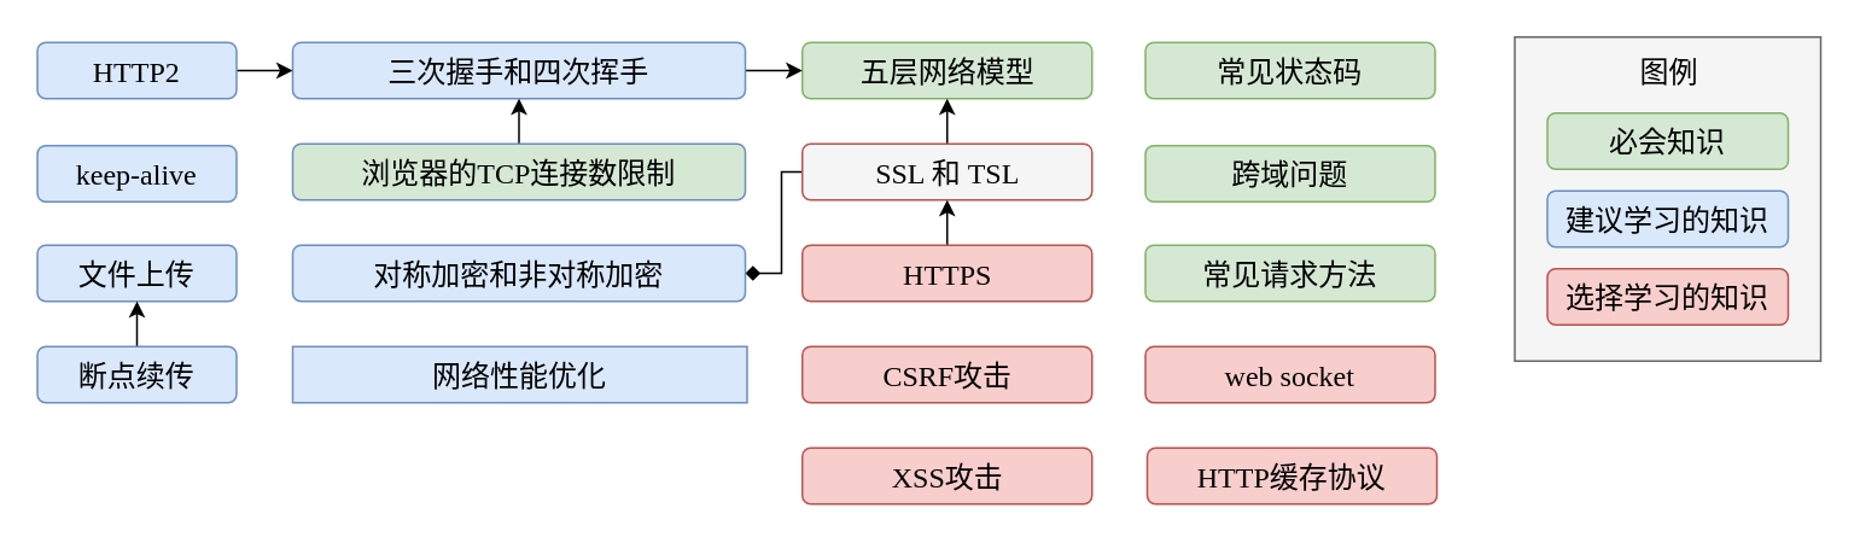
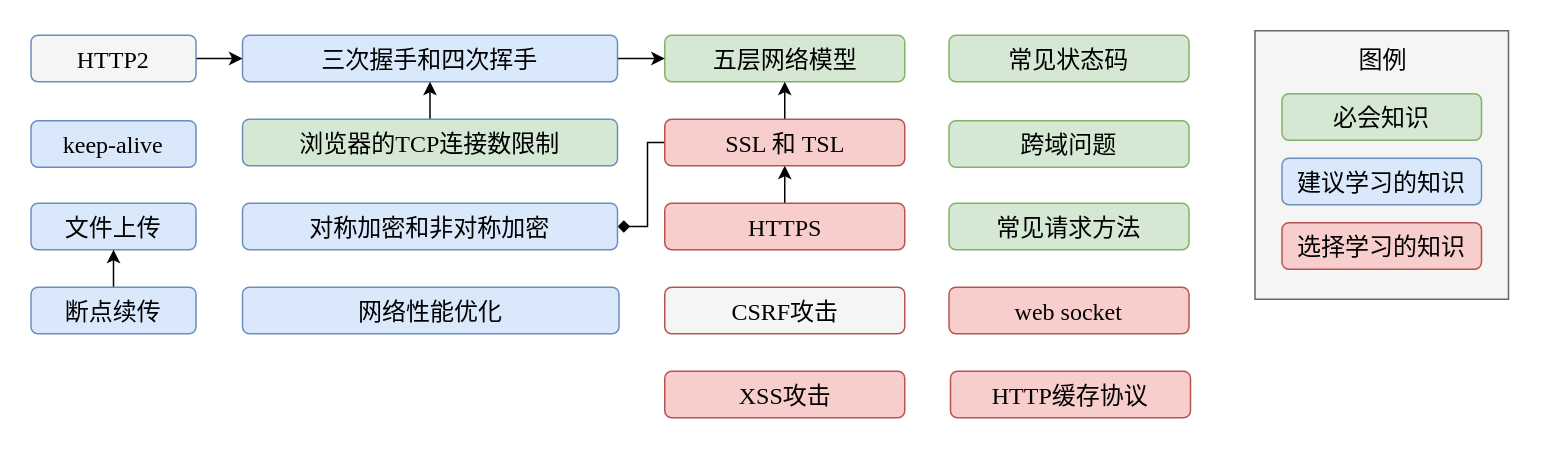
  <mxCell id="0" />
  <mxCell id="1" parent="0" />
  <mxCell id="2" value="" style="group" parent="1" vertex="1" connectable="0"><mxGeometry x="836" y="20" width="169" height="179" as="geometry" /></mxCell>
  <mxCell id="3" value="" style="rounded=0;whiteSpace=wrap;html=1;fontFamily=Roboto Mono;fontSize=16;fillColor=#f5f5f5;strokeColor=#666666;fontColor=#333333;" parent="2" vertex="1"><mxGeometry width="169" height="179" as="geometry" /></mxCell>
  <mxCell id="4" value="图例" style="text;html=1;align=center;verticalAlign=middle;resizable=0;points=[];autosize=1;strokeColor=none;fontSize=16;fontFamily=Roboto Mono;" parent="2" vertex="1"><mxGeometry x="63.5" y="7" width="42" height="23" as="geometry" /></mxCell>
  <mxCell id="5" value="必会知识" style="rounded=1;whiteSpace=wrap;html=1;fillColor=#d5e8d4;strokeColor=#82b366;fontSize=16;fontFamily=Roboto Mono;" parent="2" vertex="1"><mxGeometry x="18" y="42" width="133" height="31" as="geometry" /></mxCell>
  <mxCell id="6" value="建议学习的知识" style="rounded=1;whiteSpace=wrap;html=1;fillColor=#dae8fc;strokeColor=#6c8ebf;fontSize=16;fontFamily=Roboto Mono;" parent="2" vertex="1"><mxGeometry x="18" y="85" width="133" height="31" as="geometry" /></mxCell>
  <mxCell id="7" value="选择学习的知识" style="rounded=1;whiteSpace=wrap;html=1;fillColor=#f8cecc;strokeColor=#b85450;fontSize=16;fontFamily=Roboto Mono;" parent="2" vertex="1"><mxGeometry x="18" y="128" width="133" height="31" as="geometry" /></mxCell>
  <mxCell id="8" value="五层网络模型" style="rounded=1;whiteSpace=wrap;html=1;fillColor=#d5e8d4;strokeColor=#82b366;fontSize=16;fontFamily=Roboto Mono;" vertex="1" parent="1"><mxGeometry x="442.5" y="23" width="160" height="31" as="geometry" /></mxCell>
  <mxCell id="9" style="edgeStyle=orthogonalEdgeStyle;rounded=0;orthogonalLoop=1;jettySize=auto;html=1;entryX=0;entryY=0.5;entryDx=0;entryDy=0;" edge="1" parent="1" source="10" target="8"><mxGeometry relative="1" as="geometry" /></mxCell>
  <mxCell id="10" value="三次握手和四次挥手" style="rounded=1;whiteSpace=wrap;html=1;fillColor=#dae8fc;strokeColor=#6c8ebf;fontSize=16;fontFamily=Roboto Mono;" vertex="1" parent="1"><mxGeometry x="161" y="23" width="250" height="31" as="geometry" /></mxCell>
  <mxCell id="11" style="edgeStyle=orthogonalEdgeStyle;rounded=0;orthogonalLoop=1;jettySize=auto;html=1;entryX=0.5;entryY=1;entryDx=0;entryDy=0;" edge="1" parent="1" source="12" target="10"><mxGeometry relative="1" as="geometry" /></mxCell>
  <mxCell id="12" value="浏览器的TCP连接数限制" style="rounded=1;whiteSpace=wrap;html=1;fillColor=#d5e8d4;strokeColor=#6c8ebf;fontSize=16;fontFamily=Roboto Mono;" vertex="1" parent="1"><mxGeometry x="161" y="79" width="250" height="31" as="geometry" /></mxCell>
  <mxCell id="13" style="edgeStyle=orthogonalEdgeStyle;rounded=0;orthogonalLoop=1;jettySize=auto;html=1;entryX=0.5;entryY=1;entryDx=0;entryDy=0;" edge="1" parent="1" source="15" target="8"><mxGeometry relative="1" as="geometry" /></mxCell>
  <mxCell id="14" style="edgeStyle=orthogonalEdgeStyle;rounded=0;orthogonalLoop=1;jettySize=auto;html=1;entryX=1;entryY=0.5;entryDx=0;entryDy=0;endArrow=diamond;" edge="1" parent="1" source="15" target="26"><mxGeometry relative="1" as="geometry"><Array as="points"><mxPoint x="431" y="95" /><mxPoint x="431" y="151" /></Array></mxGeometry></mxCell>
- <mxCell id="15" value="SSL 和 TSL" style="rounded=1;whiteSpace=wrap;html=1;fillColor=#f5f5f5;strokeColor=#b85450;fontSize=16;fontFamily=Roboto Mono;" vertex="1" parent="1"><mxGeometry x="442.5" y="79" width="160" height="31" as="geometry" /></mxCell>
+ <mxCell id="15" value="SSL 和 TSL" style="rounded=1;whiteSpace=wrap;html=1;fillColor=#f8cecc;strokeColor=#b85450;fontSize=16;fontFamily=Roboto Mono;" vertex="1" parent="1"><mxGeometry x="442.5" y="79" width="160" height="31" as="geometry" /></mxCell>
  <mxCell id="16" style="edgeStyle=orthogonalEdgeStyle;rounded=0;orthogonalLoop=1;jettySize=auto;html=1;" edge="1" parent="1" source="17" target="15"><mxGeometry relative="1" as="geometry" /></mxCell>
  <mxCell id="17" value="HTTPS" style="rounded=1;whiteSpace=wrap;html=1;fillColor=#f8cecc;strokeColor=#b85450;fontSize=16;fontFamily=Roboto Mono;" vertex="1" parent="1"><mxGeometry x="442.5" y="135" width="160" height="31" as="geometry" /></mxCell>
  <mxCell id="18" style="edgeStyle=orthogonalEdgeStyle;rounded=0;orthogonalLoop=1;jettySize=auto;html=1;" edge="1" parent="1" source="19" target="10"><mxGeometry relative="1" as="geometry" /></mxCell>
- <mxCell id="19" value="HTTP2" style="rounded=1;whiteSpace=wrap;html=1;fillColor=#dae8fc;strokeColor=#6c8ebf;fontSize=16;fontFamily=Roboto Mono;" vertex="1" parent="1"><mxGeometry x="20" y="23" width="110" height="31" as="geometry" /></mxCell>
+ <mxCell id="19" value="HTTP2" style="rounded=1;whiteSpace=wrap;html=1;fillColor=#f5f5f5;strokeColor=#6c8ebf;fontSize=16;fontFamily=Roboto Mono;" vertex="1" parent="1"><mxGeometry x="20" y="23" width="110" height="31" as="geometry" /></mxCell>
  <mxCell id="20" value="常见状态码" style="rounded=1;whiteSpace=wrap;html=1;fillColor=#d5e8d4;strokeColor=#82b366;fontSize=16;fontFamily=Roboto Mono;" vertex="1" parent="1"><mxGeometry x="632" y="23" width="160" height="31" as="geometry" /></mxCell>
  <mxCell id="21" value="跨域问题" style="rounded=1;whiteSpace=wrap;html=1;fillColor=#d5e8d4;strokeColor=#82b366;fontSize=16;fontFamily=Roboto Mono;" vertex="1" parent="1"><mxGeometry x="632" y="80" width="160" height="31" as="geometry" /></mxCell>
  <mxCell id="22" value="常见请求方法" style="rounded=1;whiteSpace=wrap;html=1;fillColor=#d5e8d4;strokeColor=#82b366;fontSize=16;fontFamily=Roboto Mono;" vertex="1" parent="1"><mxGeometry x="632" y="135" width="160" height="31" as="geometry" /></mxCell>
  <mxCell id="23" value="web socket" style="rounded=1;whiteSpace=wrap;html=1;fillColor=#f8cecc;strokeColor=#b85450;fontSize=16;fontFamily=Roboto Mono;" vertex="1" parent="1"><mxGeometry x="632" y="191" width="160" height="31" as="geometry" /></mxCell>
  <mxCell id="24" value="XSS攻击" style="rounded=1;whiteSpace=wrap;html=1;fillColor=#f8cecc;strokeColor=#b85450;fontSize=16;fontFamily=Roboto Mono;" vertex="1" parent="1"><mxGeometry x="442.5" y="247" width="160" height="31" as="geometry" /></mxCell>
- <mxCell id="25" value="CSRF攻击" style="rounded=1;whiteSpace=wrap;html=1;fillColor=#f8cecc;strokeColor=#b85450;fontSize=16;fontFamily=Roboto Mono;" vertex="1" parent="1"><mxGeometry x="442.5" y="191" width="160" height="31" as="geometry" /></mxCell>
+ <mxCell id="25" value="CSRF攻击" style="rounded=1;whiteSpace=wrap;html=1;fillColor=#f5f5f5;strokeColor=#b85450;fontSize=16;fontFamily=Roboto Mono;" vertex="1" parent="1"><mxGeometry x="442.5" y="191" width="160" height="31" as="geometry" /></mxCell>
  <mxCell id="26" value="对称加密和非对称加密" style="rounded=1;whiteSpace=wrap;html=1;fillColor=#dae8fc;strokeColor=#6c8ebf;fontSize=16;fontFamily=Roboto Mono;" vertex="1" parent="1"><mxGeometry x="161" y="135" width="250" height="31" as="geometry" /></mxCell>
  <mxCell id="27" value="HTTP缓存协议" style="rounded=1;whiteSpace=wrap;html=1;fillColor=#f8cecc;strokeColor=#b85450;fontSize=16;fontFamily=Roboto Mono;" vertex="1" parent="1"><mxGeometry x="633" y="247" width="160" height="31" as="geometry" /></mxCell>
  <mxCell id="28" value="keep-alive" style="rounded=1;whiteSpace=wrap;html=1;fillColor=#dae8fc;strokeColor=#6c8ebf;fontSize=16;fontFamily=Roboto Mono;" vertex="1" parent="1"><mxGeometry x="20" y="80" width="110" height="31" as="geometry" /></mxCell>
  <mxCell id="29" value="文件上传" style="rounded=1;whiteSpace=wrap;html=1;fillColor=#dae8fc;strokeColor=#6c8ebf;fontSize=16;fontFamily=Roboto Mono;" vertex="1" parent="1"><mxGeometry x="20" y="135" width="110" height="31" as="geometry" /></mxCell>
  <mxCell id="30" style="edgeStyle=orthogonalEdgeStyle;rounded=0;orthogonalLoop=1;jettySize=auto;html=1;entryX=0.5;entryY=1;entryDx=0;entryDy=0;" edge="1" parent="1" source="31" target="29"><mxGeometry relative="1" as="geometry" /></mxCell>
  <mxCell id="31" value="断点续传" style="rounded=1;whiteSpace=wrap;html=1;fillColor=#dae8fc;strokeColor=#6c8ebf;fontSize=16;fontFamily=Roboto Mono;" vertex="1" parent="1"><mxGeometry x="20" y="191" width="110" height="31" as="geometry" /></mxCell>
- <mxCell id="32" value="网络性能优化" style="whiteSpace=wrap;html=1;fillColor=#dae8fc;strokeColor=#6c8ebf;fontSize=16;fontFamily=Roboto Mono;rounded=0;" vertex="1" parent="1"><mxGeometry x="161" y="191" width="251" height="31" as="geometry" /></mxCell>
+ <mxCell id="32" value="网络性能优化" style="rounded=1;whiteSpace=wrap;html=1;fillColor=#dae8fc;strokeColor=#6c8ebf;fontSize=16;fontFamily=Roboto Mono;" vertex="1" parent="1"><mxGeometry x="161" y="191" width="251" height="31" as="geometry" /></mxCell>
